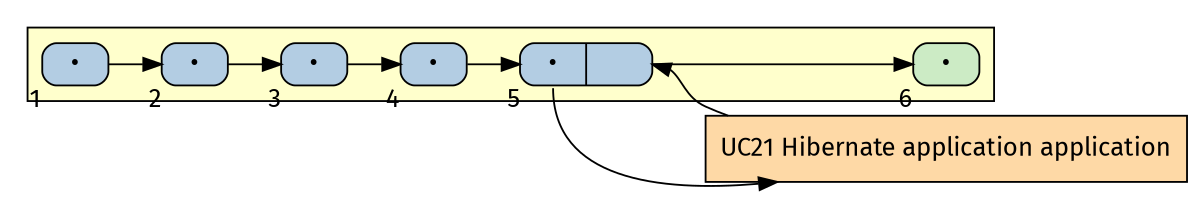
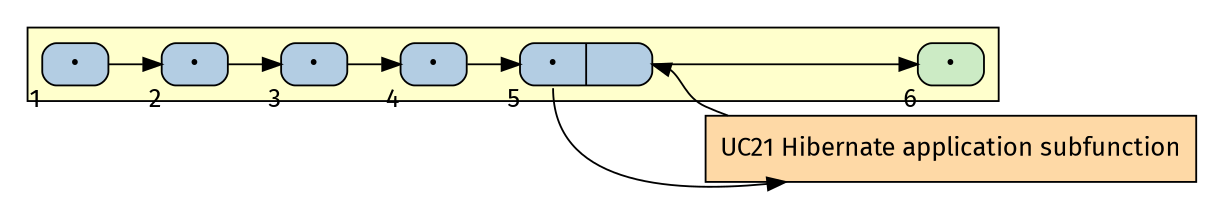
  digraph {
    fontcolor=gray
    fontname="Fira Sans"
    labeljust=l
    nodesep=0.2
    rankdir=LR
    ranksep=0.4
    node [fillcolor="#b3cde3" fontname="Fira Sans" shape=Mrecord style=filled]
    edge [fontname="Fira Sans" headport=JMP tailport=JMP]
    n1 [height=0.1 label="{<JMP>&bull;}" width=0.5 xlabel=1]
    n2 [height=0.1 label="{<JMP>&bull;}" width=0.5 xlabel=2]
    n3 [height=0.1 label="{<JMP>&bull;}" width=0.5 xlabel=3]
    n4 [height=0.1 label="{<JMP>&bull;}" width=0.5 xlabel=4]
    n5 [height=0.1 label="{<JMP>&bull;|<EXT>}" width=1.0 xlabel=5]
    n6 [fillcolor="#ccebc5" height=0.1 label="{<JMP>&bull;}" width=0.5 xlabel=6]
-   n7 [fillcolor="#fed9a6" height=0.5 label="UC21 Hibernate application application" shape=box width=0.5]
+   n7 [fillcolor="#fed9a6" height=0.5 label="UC21 Hibernate application subfunction" shape=box width=0.5]
    subgraph cluster_1 {
      bgcolor="#ffffcc"
      n1
      n2
      n3
      n4
      n5
      n6
    }
    n1 -> n2
    n2 -> n3
    n3 -> n4
    n4 -> n5
    n5 -> n6 [tailport=EXT]
    n5 -> n7 [headport=""]
    n7 -> n5 [headport=EXT tailport=""]
  }
